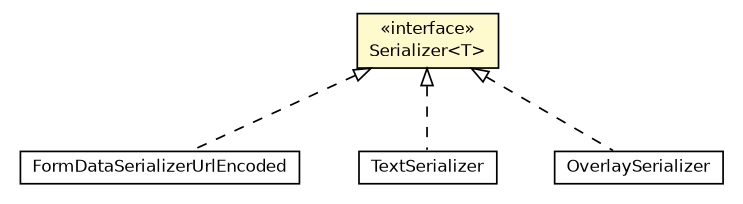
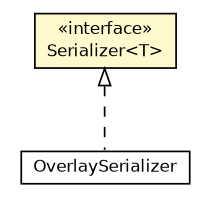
  digraph {
    nodesep=0.25
    ranksep=0.5
    node [fontcolor=black fontname=Helvetica fontsize=10.0 shape=plaintext]
    edge [arrowtail=empty dir=back fontname=Helvetica fontsize=10 headport=p labelfontname=Helvetica labelfontsize=10 style=dashed tailport=p]
-   n1 [label=<<table title="io.reinert.requestor.core.FormDataSerializerUrlEncoded" border="0" cellborder="1" cellspacing="0" cellpadding="2" port="p" href="../FormDataSerializerUrlEncoded.html"> 		<tr><td><table border="0" cellspacing="0" cellpadding="1"> <tr><td align="center" balign="center"> FormDataSerializerUrlEncoded </td></tr> 		</table></td></tr> 		</table>>]
    n2 [label=<<table title="io.reinert.requestor.core.serialization.Serializer" border="0" cellborder="1" cellspacing="0" cellpadding="2" port="p" bgcolor="lemonChiffon" href="./Serializer.html"> 		<tr><td><table border="0" cellspacing="0" cellpadding="1"> <tr><td align="center" balign="center"> &#171;interface&#187; </td></tr> <tr><td align="center" balign="center"> Serializer&lt;T&gt; </td></tr> 		</table></td></tr> 		</table>>]
-   n3 [label=<<table title="io.reinert.requestor.core.serialization.misc.TextSerializer" border="0" cellborder="1" cellspacing="0" cellpadding="2" port="p" href="./misc/TextSerializer.html"> 		<tr><td><table border="0" cellspacing="0" cellpadding="1"> <tr><td align="center" balign="center"> TextSerializer </td></tr> 		</table></td></tr> 		</table>>]
    n4 [label=<<table title="io.reinert.requestor.gwt.serialization.OverlaySerializer" border="0" cellborder="1" cellspacing="0" cellpadding="2" port="p" href="../../gwt/serialization/OverlaySerializer.html"> 		<tr><td><table border="0" cellspacing="0" cellpadding="1"> <tr><td align="center" balign="center"> OverlaySerializer </td></tr> 		</table></td></tr> 		</table>>]
-   n2 -> n1
-   n2 -> n3
    n2 -> n4
  }
